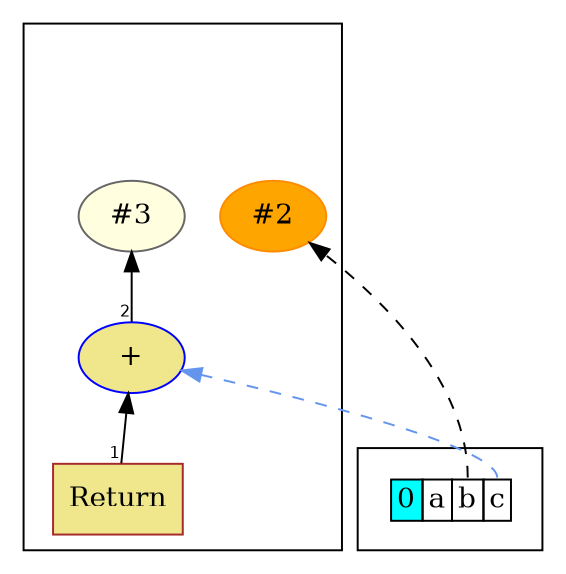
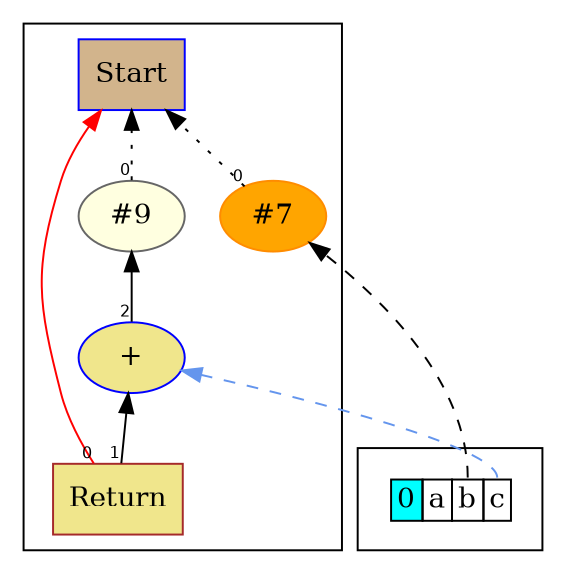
  digraph {
    concentrate=true
    ordering=in
    rankdir=BT
    node [color=blue fillcolor=khaki style=filled]
    edge [fontname=Helvetica fontsize=8 taillabel=0]
-   n2 [color=darkorange fillcolor=orange label="#2"]
-   n3 [color=gray40 fillcolor=lightyellow label="#3"]
+   n1 [fillcolor=tan label=Start shape=box]
+   n2 [color=darkorange fillcolor=orange label="#7"]
+   n3 [color=gray40 fillcolor=lightyellow label="#9"]
    n4 [label="+"]
    n5 [color=brown label=Return shape=box]
    n6 [label=< 			<TABLE BORDER="0" CELLBORDER="1" CELLSPACING="0"> 			<TR><TD BGCOLOR="cyan">0</TD><TD PORT="Scope1_0_a">a</TD><TD PORT="Scope1_0_b">b</TD><TD PORT="Scope1_0_c">c</TD></TR> 			</TABLE>> shape=plaintext color="" fillcolor="" style=""]
    subgraph cluster_1 {
+     n1
      n2
      n3
      n4
      n5
    }
    subgraph cluster_2 {
      n6
    }
+   n2 -> n1 [style=dotted]
+   n3 -> n1 [style=dotted]
    n4 -> n3 [taillabel=2]
+   n5 -> n1 [color=red]
    n5 -> n4 [taillabel=1]
    n6 -> n2 [color=black style=dashed tailport=Scope1_0_b taillabel=""]
    n6 -> n4 [color=cornflowerblue style=dashed tailport=Scope1_0_c taillabel=""]
  }
